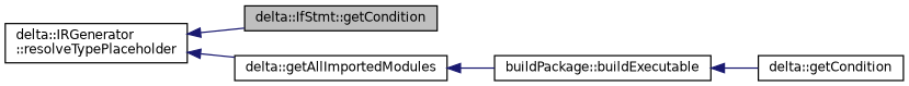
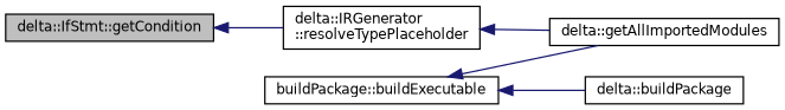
  digraph {
    rankdir=LR
    node [color=black fillcolor=white fontname=Helvetica fontsize=10 shape=record style=filled]
    edge [color=midnightblue dir=back fontname=Helvetica fontsize=10 labelfontname=Helvetica labelfontsize=10 style=solid]
    n1 [fillcolor=grey75 fontcolor=black height=0.2 label="delta::IfStmt::getCondition" width=0.4]
    n2 [height=0.2 label="delta::IRGenerator\l::resolveTypePlaceholder" width=0.4]
    n3 [height=0.2 label="delta::getAllImportedModules" width=0.4]
    n4 [height=0.2 label="buildPackage::buildExecutable" width=0.4]
-   n5 [height=0.2 label="delta::getCondition" width=0.4]
-   n2 -> n1
+   n5 [height=0.2 label="delta::buildPackage" width=0.4]
+   n1 -> n2
    n2 -> n3
-   n3 -> n4
+   n4 -> n3
    n4 -> n5
  }
